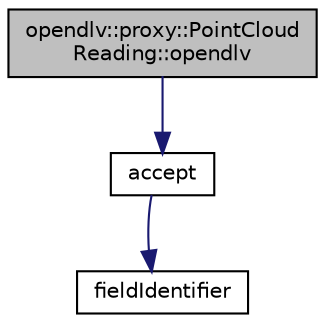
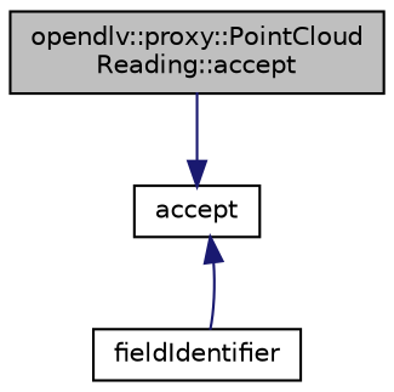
  digraph {
    rankdir=TB
    node [color=black fillcolor=white fontname=Helvetica fontsize=10 shape=record style=filled]
    edge [color=midnightblue fontname=Helvetica fontsize=10 labelfontname=Helvetica labelfontsize=10 style=solid]
-   n1 [fillcolor=grey75 fontcolor=black height=0.2 label="opendlv::proxy::PointCloud\lReading::opendlv" width=0.4]
+   n1 [fillcolor=grey75 fontcolor=black height=0.2 label="opendlv::proxy::PointCloud\lReading::accept" width=0.4]
    n2 [height=0.2 label=accept width=0.4]
    n3 [height=0.2 label=fieldIdentifier width=0.4]
    n1 -> n2
-   n2 -> n3
+   n3 -> n2
  }
